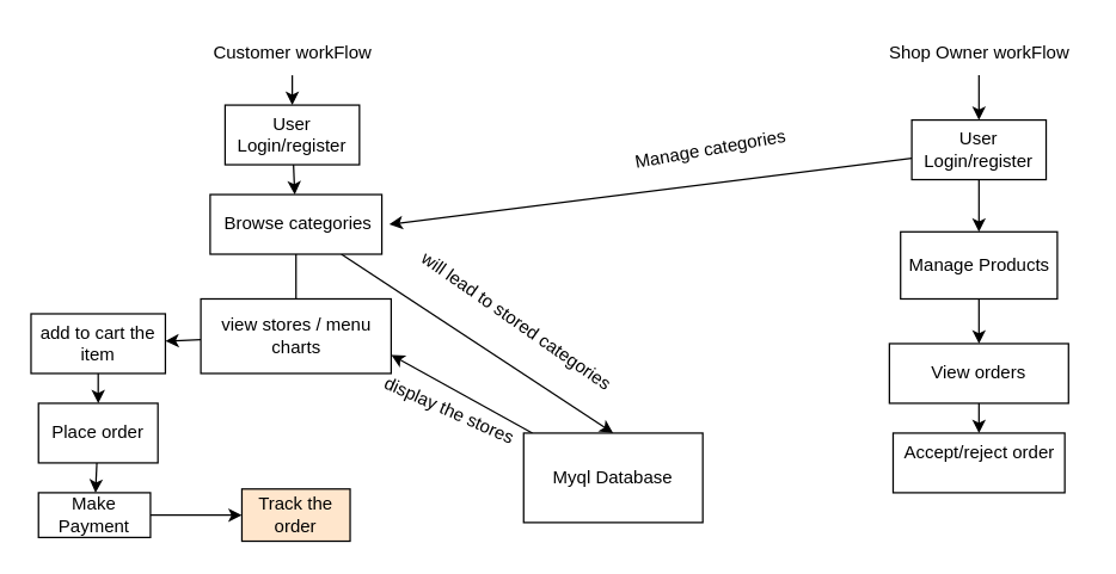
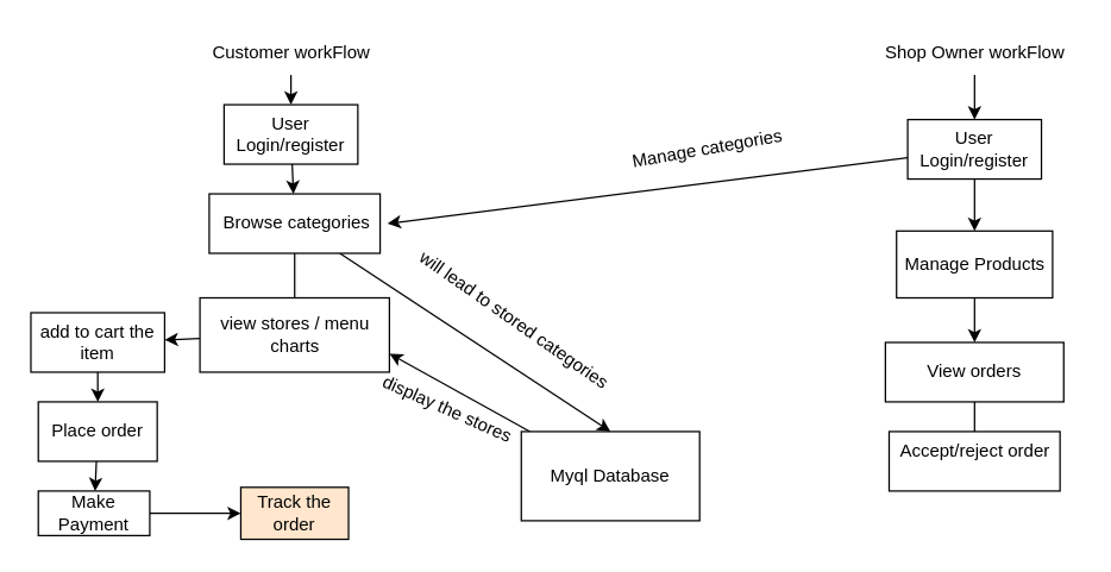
  <mxCell id="0" />
  <mxCell id="1" parent="0" />
  <mxCell id="2" value="" style="edgeStyle=none;html=1;" parent="1" source="3" target="8" edge="1"><mxGeometry relative="1" as="geometry" /></mxCell>
  <mxCell id="3" value="User Login/register" style="whiteSpace=wrap;html=1;" parent="1" vertex="1"><mxGeometry x="150" y="70" width="90" height="40" as="geometry" /></mxCell>
  <mxCell id="4" value="" style="edgeStyle=none;html=1;" parent="1" source="5" edge="1"><mxGeometry relative="1" as="geometry"><mxPoint x="195" y="70" as="targetPoint" /></mxGeometry></mxCell>
  <mxCell id="5" value="Customer workFlow" style="text;html=1;align=center;verticalAlign=middle;resizable=0;points=[];autosize=1;strokeColor=none;fillColor=none;" parent="1" vertex="1"><mxGeometry x="130" y="20" width="130" height="30" as="geometry" /></mxCell>
  <mxCell id="6" value="" style="edgeStyle=none;html=1;endArrow=none;" parent="1" source="8" target="10" edge="1"><mxGeometry relative="1" as="geometry" /></mxCell>
  <mxCell id="7" style="edgeStyle=none;html=1;entryX=0.5;entryY=0;entryDx=0;entryDy=0;" parent="1" source="8" target="19" edge="1"><mxGeometry relative="1" as="geometry" /></mxCell>
  <mxCell id="8" value="&amp;nbsp;Browse categories" style="whiteSpace=wrap;html=1;" parent="1" vertex="1"><mxGeometry x="140" y="130" width="115" height="40" as="geometry" /></mxCell>
  <mxCell id="9" value="" style="edgeStyle=none;html=1;" parent="1" source="10" target="12" edge="1"><mxGeometry relative="1" as="geometry" /></mxCell>
  <mxCell id="10" value="view stores / menu charts" style="whiteSpace=wrap;html=1;" parent="1" vertex="1"><mxGeometry x="133.75" y="200" width="127.5" height="50" as="geometry" /></mxCell>
  <mxCell id="11" value="" style="edgeStyle=none;html=1;" parent="1" source="12" target="14" edge="1"><mxGeometry relative="1" as="geometry" /></mxCell>
  <mxCell id="12" value="add to cart the item" style="whiteSpace=wrap;html=1;" parent="1" vertex="1"><mxGeometry x="20" y="210" width="90" height="40" as="geometry" /></mxCell>
  <mxCell id="13" value="" style="edgeStyle=none;html=1;" parent="1" source="14" target="16" edge="1"><mxGeometry relative="1" as="geometry" /></mxCell>
  <mxCell id="14" value="Place order" style="whiteSpace=wrap;html=1;" parent="1" vertex="1"><mxGeometry x="25" y="270" width="80" height="40" as="geometry" /></mxCell>
  <mxCell id="15" value="" style="edgeStyle=none;html=1;" parent="1" source="16" target="17" edge="1"><mxGeometry relative="1" as="geometry" /></mxCell>
  <mxCell id="16" value="Make Payment" style="whiteSpace=wrap;html=1;" parent="1" vertex="1"><mxGeometry x="25" y="330" width="75" height="30" as="geometry" /></mxCell>
  <mxCell id="17" value="Track the order" style="whiteSpace=wrap;html=1;fillColor=#ffe6cc;" parent="1" vertex="1"><mxGeometry x="161.25" y="327.5" width="72.5" height="35" as="geometry" /></mxCell>
  <mxCell id="18" style="edgeStyle=none;html=1;entryX=1;entryY=0.75;entryDx=0;entryDy=0;" parent="1" source="19" target="10" edge="1"><mxGeometry relative="1" as="geometry" /></mxCell>
  <mxCell id="19" value="Myql Database" style="whiteSpace=wrap;html=1;" parent="1" vertex="1"><mxGeometry x="350" y="290" width="120" height="60" as="geometry" /></mxCell>
  <mxCell id="20" value="will lead to stored categories" style="text;html=1;align=center;verticalAlign=middle;resizable=0;points=[];autosize=1;strokeColor=none;fillColor=none;rotation=35;" parent="1" vertex="1"><mxGeometry x="260" y="200" width="170" height="30" as="geometry" /></mxCell>
  <mxCell id="21" value="display the stores" style="text;html=1;align=center;verticalAlign=middle;resizable=0;points=[];autosize=1;strokeColor=none;fillColor=none;rotation=24;" parent="1" vertex="1"><mxGeometry x="240" y="260" width="120" height="30" as="geometry" /></mxCell>
  <mxCell id="22" value="" style="edgeStyle=none;html=1;" parent="1" source="23" target="26" edge="1"><mxGeometry relative="1" as="geometry" /></mxCell>
  <mxCell id="23" value="Shop Owner workFlow" style="text;html=1;align=center;verticalAlign=middle;resizable=0;points=[];autosize=1;strokeColor=none;fillColor=none;" parent="1" vertex="1"><mxGeometry x="585" y="20" width="140" height="30" as="geometry" /></mxCell>
  <mxCell id="24" style="edgeStyle=none;html=1;" parent="1" source="26" edge="1"><mxGeometry relative="1" as="geometry"><mxPoint x="260" y="150" as="targetPoint" /></mxGeometry></mxCell>
  <mxCell id="25" value="" style="edgeStyle=none;html=1;" parent="1" source="30" edge="1"><mxGeometry relative="1" as="geometry"><mxPoint x="655" y="180" as="targetPoint" /></mxGeometry></mxCell>
  <mxCell id="26" value="User Login/register" style="whiteSpace=wrap;html=1;" parent="1" vertex="1"><mxGeometry x="610" y="80" width="90" height="40" as="geometry" /></mxCell>
  <mxCell id="27" value="Manage categories" style="text;html=1;align=center;verticalAlign=middle;resizable=0;points=[];autosize=1;strokeColor=none;fillColor=none;rotation=-10;" parent="1" vertex="1"><mxGeometry x="410" y="85" width="130" height="30" as="geometry" /></mxCell>
  <mxCell id="28" value="" style="edgeStyle=none;html=1;" parent="1" source="26" target="30" edge="1"><mxGeometry relative="1" as="geometry"><mxPoint x="655" y="120" as="sourcePoint" /><mxPoint x="655" y="180" as="targetPoint" /></mxGeometry></mxCell>
  <mxCell id="29" value="" style="edgeStyle=none;html=1;" parent="1" source="30" target="32" edge="1"><mxGeometry relative="1" as="geometry" /></mxCell>
  <mxCell id="30" value="Manage Products" style="whiteSpace=wrap;html=1;" parent="1" vertex="1"><mxGeometry x="602.5" y="155" width="105" height="45" as="geometry" /></mxCell>
- <mxCell id="31" value="" style="edgeStyle=none;html=1;" parent="1" source="32" target="33" edge="1"><mxGeometry relative="1" as="geometry" /></mxCell>
+ <mxCell id="31" value="" style="edgeStyle=none;html=1;endArrow=none;" parent="1" source="32" target="33" edge="1"><mxGeometry relative="1" as="geometry" /></mxCell>
  <mxCell id="32" value="View orders" style="whiteSpace=wrap;html=1;" parent="1" vertex="1"><mxGeometry x="595" y="230" width="120" height="40" as="geometry" /></mxCell>
  <mxCell id="33" value="Accept/reject order&lt;div&gt;&lt;br&gt;&lt;/div&gt;" style="whiteSpace=wrap;html=1;" parent="1" vertex="1"><mxGeometry x="597.5" y="290" width="115" height="40" as="geometry" /></mxCell>
